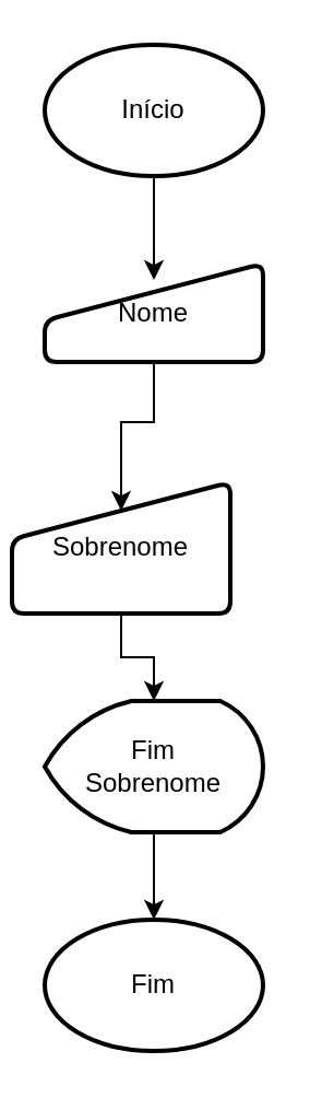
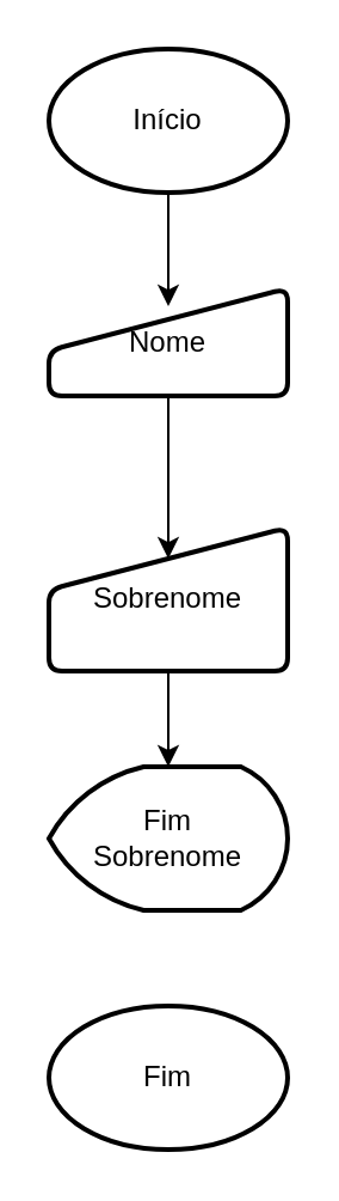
  <mxCell id="0" />
  <mxCell id="1" parent="0" />
  <mxCell id="2" value="Início" style="strokeWidth=2;html=1;shape=mxgraph.flowchart.start_1;whiteSpace=wrap;" vertex="1" parent="1"><mxGeometry x="20" y="20" width="100" height="60" as="geometry" /></mxCell>
  <mxCell id="3" value="Nome" style="html=1;strokeWidth=2;shape=manualInput;whiteSpace=wrap;rounded=1;size=26;arcSize=11;" vertex="1" parent="1"><mxGeometry x="20" y="120" width="100" height="45" as="geometry" /></mxCell>
- <mxCell id="4" value="Sobrenome" style="html=1;strokeWidth=2;shape=manualInput;whiteSpace=wrap;rounded=1;size=26;arcSize=11;" vertex="1" parent="1"><mxGeometry x="5" y="220" width="100" height="60" as="geometry" /></mxCell>
+ <mxCell id="4" value="Sobrenome" style="html=1;strokeWidth=2;shape=manualInput;whiteSpace=wrap;rounded=1;size=26;arcSize=11;" vertex="1" parent="1"><mxGeometry x="20" y="220" width="100" height="60" as="geometry" /></mxCell>
  <mxCell id="5" value="Fim&lt;div&gt;Sobrenome&lt;/div&gt;" style="strokeWidth=2;html=1;shape=mxgraph.flowchart.display;whiteSpace=wrap;" vertex="1" parent="1"><mxGeometry x="20" y="320" width="100" height="60" as="geometry" /></mxCell>
  <mxCell id="6" value="Fim" style="strokeWidth=2;html=1;shape=mxgraph.flowchart.start_1;whiteSpace=wrap;" vertex="1" parent="1"><mxGeometry x="20" y="420" width="100" height="60" as="geometry" /></mxCell>
  <mxCell id="7" style="edgeStyle=orthogonalEdgeStyle;rounded=0;orthogonalLoop=1;jettySize=auto;html=1;exitX=0.5;exitY=1;exitDx=0;exitDy=0;exitPerimeter=0;entryX=0.5;entryY=0.167;entryDx=0;entryDy=0;entryPerimeter=0;" edge="1" parent="1" source="2" target="3"><mxGeometry relative="1" as="geometry" /></mxCell>
  <mxCell id="8" style="edgeStyle=orthogonalEdgeStyle;rounded=0;orthogonalLoop=1;jettySize=auto;html=1;exitX=0.5;exitY=1;exitDx=0;exitDy=0;entryX=0.5;entryY=0.217;entryDx=0;entryDy=0;entryPerimeter=0;" edge="1" parent="1" source="3" target="4"><mxGeometry relative="1" as="geometry" /></mxCell>
  <mxCell id="9" style="edgeStyle=orthogonalEdgeStyle;rounded=0;orthogonalLoop=1;jettySize=auto;html=1;exitX=0.5;exitY=1;exitDx=0;exitDy=0;entryX=0.5;entryY=0;entryDx=0;entryDy=0;entryPerimeter=0;" edge="1" parent="1" source="4" target="5"><mxGeometry relative="1" as="geometry" /></mxCell>
- <mxCell id="10" style="edgeStyle=orthogonalEdgeStyle;rounded=0;orthogonalLoop=1;jettySize=auto;html=1;exitX=0.5;exitY=1;exitDx=0;exitDy=0;exitPerimeter=0;entryX=0.5;entryY=0;entryDx=0;entryDy=0;entryPerimeter=0;" edge="1" parent="1" source="5" target="6"><mxGeometry relative="1" as="geometry" /></mxCell>
